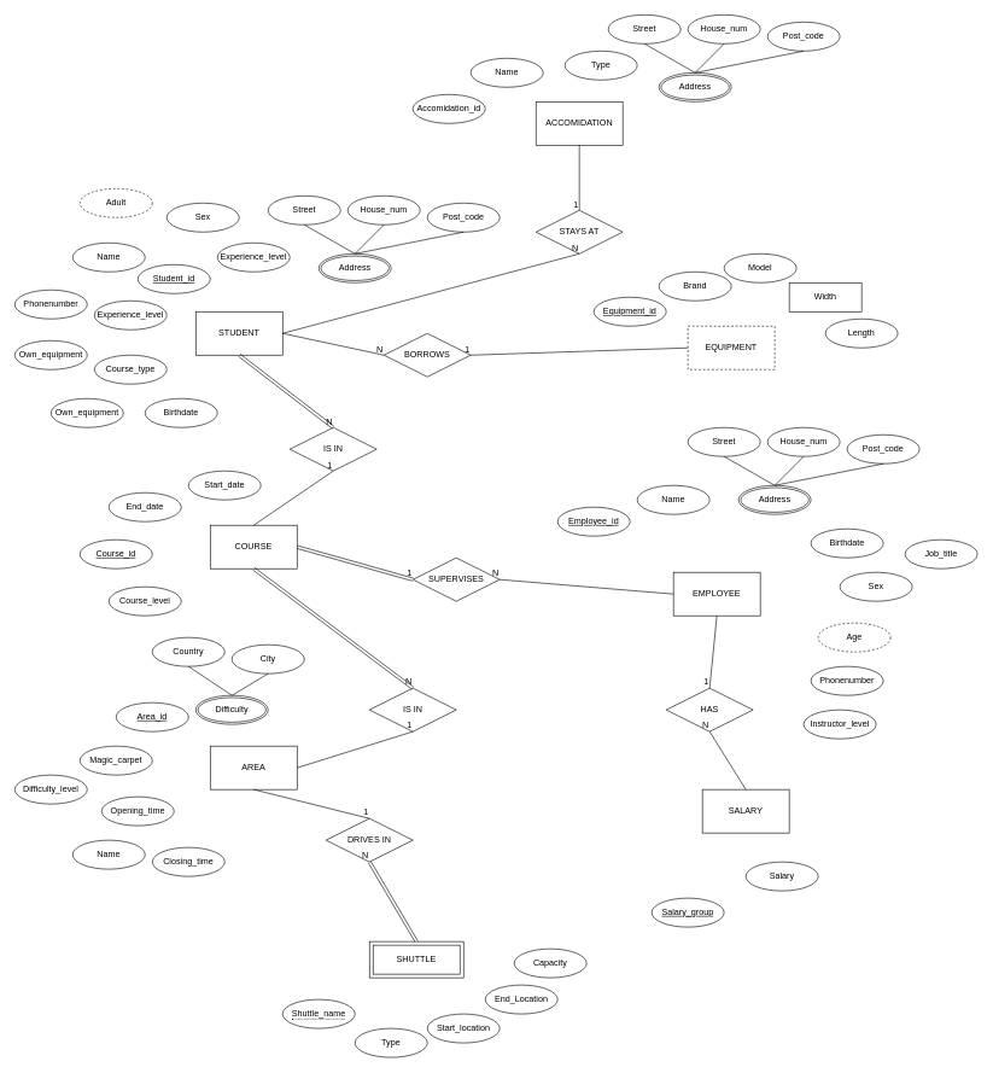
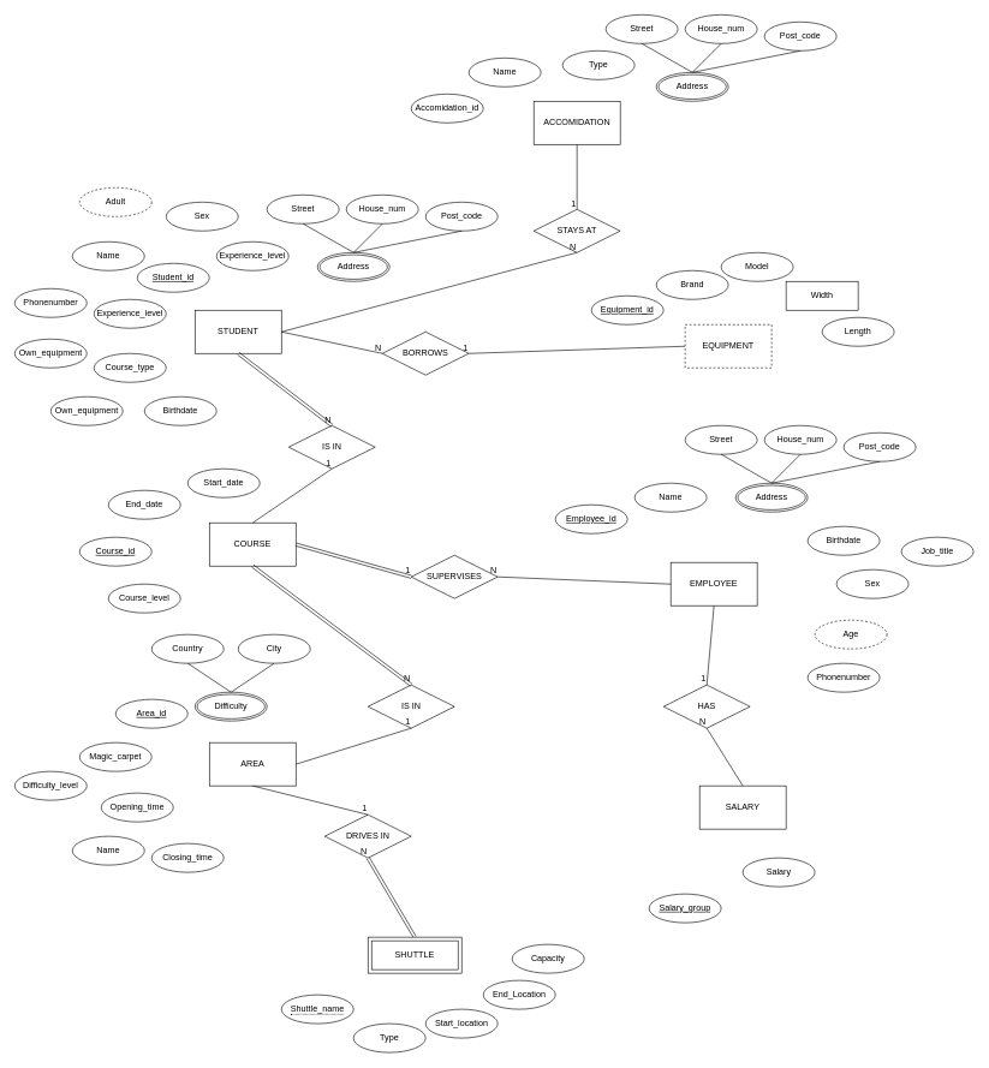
  <mxCell id="0" />
  <mxCell id="1" parent="0" />
  <mxCell id="2" value="STUDENT" style="rounded=0;whiteSpace=wrap;html=1;" vertex="1" parent="1"><mxGeometry x="270" y="430" width="120" height="60" as="geometry" /></mxCell>
  <mxCell id="3" value="EQUIPMENT" style="rounded=0;whiteSpace=wrap;html=1;dashed=1;" vertex="1" parent="1"><mxGeometry x="950" y="450" width="120" height="60" as="geometry" /></mxCell>
  <mxCell id="4" value="COURSE" style="rounded=0;whiteSpace=wrap;html=1;" vertex="1" parent="1"><mxGeometry x="290" y="725" width="120" height="60" as="geometry" /></mxCell>
  <mxCell id="5" value="AREA" style="rounded=0;whiteSpace=wrap;html=1;" vertex="1" parent="1"><mxGeometry x="290" y="1030" width="120" height="60" as="geometry" /></mxCell>
- <mxCell id="6" value="EMPLOYEE" style="rounded=0;whiteSpace=wrap;html=1;" vertex="1" parent="1"><mxGeometry x="930" y="790" width="120" height="60" as="geometry" /></mxCell>
+ <mxCell id="6" value="EMPLOYEE" style="rounded=0;whiteSpace=wrap;html=1;" vertex="1" parent="1"><mxGeometry x="930" y="780" width="120" height="60" as="geometry" /></mxCell>
  <mxCell id="7" value="ACCOMIDATION" style="rounded=0;whiteSpace=wrap;html=1;" vertex="1" parent="1"><mxGeometry x="740" y="140" width="120" height="60" as="geometry" /></mxCell>
  <mxCell id="8" value="Name" style="ellipse;whiteSpace=wrap;html=1;" vertex="1" parent="1"><mxGeometry x="100" y="335" width="100" height="40" as="geometry" /></mxCell>
  <mxCell id="9" value="Address" style="ellipse;shape=doubleEllipse;margin=3;whiteSpace=wrap;html=1;align=center;" vertex="1" parent="1"><mxGeometry x="440" y="350" width="100" height="40" as="geometry" /></mxCell>
  <mxCell id="10" value="Student_id" style="ellipse;whiteSpace=wrap;html=1;align=center;fontStyle=4;" vertex="1" parent="1"><mxGeometry x="190" y="365" width="100" height="40" as="geometry" /></mxCell>
  <mxCell id="11" value="Street" style="ellipse;whiteSpace=wrap;html=1;" vertex="1" parent="1"><mxGeometry x="370" y="270" width="100" height="40" as="geometry" /></mxCell>
  <mxCell id="12" value="House_num" style="ellipse;whiteSpace=wrap;html=1;" vertex="1" parent="1"><mxGeometry x="480" y="270" width="100" height="40" as="geometry" /></mxCell>
  <mxCell id="13" value="Post_code" style="ellipse;whiteSpace=wrap;html=1;" vertex="1" parent="1"><mxGeometry x="590" y="280" width="100" height="40" as="geometry" /></mxCell>
  <mxCell id="14" value="" style="endArrow=none;html=1;rounded=0;entryX=0.5;entryY=0;entryDx=0;entryDy=0;exitX=0.5;exitY=1;exitDx=0;exitDy=0;" edge="1" parent="1" source="12" target="9"><mxGeometry relative="1" as="geometry"><mxPoint x="530" y="390" as="sourcePoint" /><mxPoint x="690" y="390" as="targetPoint" /></mxGeometry></mxCell>
  <mxCell id="15" value="" style="endArrow=none;html=1;rounded=0;exitX=0.5;exitY=0;exitDx=0;exitDy=0;entryX=0.5;entryY=1;entryDx=0;entryDy=0;" edge="1" parent="1" source="9" target="11"><mxGeometry relative="1" as="geometry"><mxPoint x="530" y="390" as="sourcePoint" /><mxPoint x="690" y="390" as="targetPoint" /></mxGeometry></mxCell>
  <mxCell id="16" value="" style="endArrow=none;html=1;rounded=0;exitX=0.5;exitY=0;exitDx=0;exitDy=0;entryX=0.5;entryY=1;entryDx=0;entryDy=0;" edge="1" parent="1" source="9" target="13"><mxGeometry relative="1" as="geometry"><mxPoint x="530" y="390" as="sourcePoint" /><mxPoint x="690" y="390" as="targetPoint" /></mxGeometry></mxCell>
  <mxCell id="17" value="Birthdate" style="ellipse;whiteSpace=wrap;html=1;" vertex="1" parent="1"><mxGeometry x="200" y="550" width="100" height="40" as="geometry" /></mxCell>
  <mxCell id="18" value="Phonenumber" style="ellipse;whiteSpace=wrap;html=1;" vertex="1" parent="1"><mxGeometry x="20" y="400" width="100" height="40" as="geometry" /></mxCell>
  <mxCell id="19" value="Sex" style="ellipse;whiteSpace=wrap;html=1;" vertex="1" parent="1"><mxGeometry x="230" y="280" width="100" height="40" as="geometry" /></mxCell>
  <mxCell id="20" value="Experience_level" style="ellipse;whiteSpace=wrap;html=1;" vertex="1" parent="1"><mxGeometry x="300" y="335" width="100" height="40" as="geometry" /></mxCell>
  <mxCell id="21" value="Experience_level" style="ellipse;whiteSpace=wrap;html=1;" vertex="1" parent="1"><mxGeometry x="130" y="415" width="100" height="40" as="geometry" /></mxCell>
  <mxCell id="22" value="Own_equipment" style="ellipse;whiteSpace=wrap;html=1;" vertex="1" parent="1"><mxGeometry x="70" y="550" width="100" height="40" as="geometry" /></mxCell>
  <mxCell id="23" value="Course_type" style="ellipse;whiteSpace=wrap;html=1;" vertex="1" parent="1"><mxGeometry x="130" y="490" width="100" height="40" as="geometry" /></mxCell>
  <mxCell id="24" value="Own_equipment" style="ellipse;whiteSpace=wrap;html=1;" vertex="1" parent="1"><mxGeometry x="20" y="470" width="100" height="40" as="geometry" /></mxCell>
  <mxCell id="25" value="Adult" style="ellipse;whiteSpace=wrap;html=1;align=center;dashed=1;" vertex="1" parent="1"><mxGeometry x="110" y="260" width="100" height="40" as="geometry" /></mxCell>
  <mxCell id="26" value="Brand" style="ellipse;whiteSpace=wrap;html=1;align=center;" vertex="1" parent="1"><mxGeometry x="910" y="375" width="100" height="40" as="geometry" /></mxCell>
  <mxCell id="27" value="Equipment_id" style="ellipse;whiteSpace=wrap;html=1;align=center;fontStyle=4;" vertex="1" parent="1"><mxGeometry x="820" y="410" width="100" height="40" as="geometry" /></mxCell>
  <mxCell id="28" value="Width" style="whiteSpace=wrap;html=1;align=center;rounded=0;" vertex="1" parent="1"><mxGeometry x="1090" y="390" width="100" height="40" as="geometry" /></mxCell>
  <mxCell id="29" value="Length" style="ellipse;whiteSpace=wrap;html=1;align=center;" vertex="1" parent="1"><mxGeometry x="1140" y="440" width="100" height="40" as="geometry" /></mxCell>
  <mxCell id="30" value="Country" style="ellipse;whiteSpace=wrap;html=1;align=center;" vertex="1" parent="1"><mxGeometry x="210" y="880" width="100" height="40" as="geometry" /></mxCell>
  <mxCell id="31" value="Area_id" style="ellipse;whiteSpace=wrap;html=1;align=center;fontStyle=4;" vertex="1" parent="1"><mxGeometry x="160" y="970" width="100" height="40" as="geometry" /></mxCell>
  <mxCell id="32" value="Name" style="ellipse;whiteSpace=wrap;html=1;align=center;" vertex="1" parent="1"><mxGeometry x="100" y="1160" width="100" height="40" as="geometry" /></mxCell>
  <mxCell id="33" value="Difficulty_level" style="ellipse;whiteSpace=wrap;html=1;align=center;" vertex="1" parent="1"><mxGeometry x="20" y="1070" width="100" height="40" as="geometry" /></mxCell>
  <mxCell id="34" value="Opening_time" style="ellipse;whiteSpace=wrap;html=1;align=center;" vertex="1" parent="1"><mxGeometry x="140" y="1100" width="100" height="40" as="geometry" /></mxCell>
  <mxCell id="35" value="Closing_time" style="ellipse;whiteSpace=wrap;html=1;align=center;" vertex="1" parent="1"><mxGeometry x="210" y="1170" width="100" height="40" as="geometry" /></mxCell>
  <mxCell id="36" value="Magic_carpet" style="ellipse;whiteSpace=wrap;html=1;align=center;" vertex="1" parent="1"><mxGeometry x="110" y="1030" width="100" height="40" as="geometry" /></mxCell>
  <mxCell id="37" value="Difficulty" style="ellipse;shape=doubleEllipse;margin=3;whiteSpace=wrap;html=1;align=center;" vertex="1" parent="1"><mxGeometry x="270" y="960" width="100" height="40" as="geometry" /></mxCell>
- <mxCell id="38" value="City" style="ellipse;whiteSpace=wrap;html=1;align=center;" vertex="1" parent="1"><mxGeometry x="320" y="890" width="100" height="40" as="geometry" /></mxCell>
+ <mxCell id="38" value="City" style="ellipse;whiteSpace=wrap;html=1;align=center;" vertex="1" parent="1"><mxGeometry x="330" y="880" width="100" height="40" as="geometry" /></mxCell>
  <mxCell id="39" value="" style="endArrow=none;html=1;rounded=0;exitX=0.5;exitY=0;exitDx=0;exitDy=0;entryX=0.5;entryY=1;entryDx=0;entryDy=0;" edge="1" parent="1" source="37" target="30"><mxGeometry relative="1" as="geometry"><mxPoint x="450" y="840" as="sourcePoint" /><mxPoint x="610" y="840" as="targetPoint" /></mxGeometry></mxCell>
  <mxCell id="40" value="" style="endArrow=none;html=1;rounded=0;exitX=0.5;exitY=0;exitDx=0;exitDy=0;entryX=0.5;entryY=1;entryDx=0;entryDy=0;" edge="1" parent="1" source="37" target="38"><mxGeometry relative="1" as="geometry"><mxPoint x="450" y="840" as="sourcePoint" /><mxPoint x="610" y="840" as="targetPoint" /></mxGeometry></mxCell>
  <mxCell id="41" value="Start_location" style="ellipse;whiteSpace=wrap;html=1;align=center;" vertex="1" parent="1"><mxGeometry x="590" y="1400" width="100" height="40" as="geometry" /></mxCell>
  <mxCell id="42" value="End_Location" style="ellipse;whiteSpace=wrap;html=1;align=center;" vertex="1" parent="1"><mxGeometry x="670" y="1360" width="100" height="40" as="geometry" /></mxCell>
  <mxCell id="43" value="Capacity" style="ellipse;whiteSpace=wrap;html=1;align=center;" vertex="1" parent="1"><mxGeometry x="710" y="1310" width="100" height="40" as="geometry" /></mxCell>
  <mxCell id="44" value="Type" style="ellipse;whiteSpace=wrap;html=1;align=center;" vertex="1" parent="1"><mxGeometry x="490" y="1420" width="100" height="40" as="geometry" /></mxCell>
  <mxCell id="45" value="Employee_id" style="ellipse;whiteSpace=wrap;html=1;align=center;fontStyle=4;" vertex="1" parent="1"><mxGeometry x="770" y="700" width="100" height="40" as="geometry" /></mxCell>
  <mxCell id="46" value="Name" style="ellipse;whiteSpace=wrap;html=1;align=center;" vertex="1" parent="1"><mxGeometry x="880" y="670" width="100" height="40" as="geometry" /></mxCell>
  <mxCell id="47" value="Address" style="ellipse;shape=doubleEllipse;margin=3;whiteSpace=wrap;html=1;align=center;" vertex="1" parent="1"><mxGeometry x="1020" y="670" width="100" height="40" as="geometry" /></mxCell>
  <mxCell id="48" value="Street" style="ellipse;whiteSpace=wrap;html=1;" vertex="1" parent="1"><mxGeometry x="950" y="590" width="100" height="40" as="geometry" /></mxCell>
  <mxCell id="49" value="House_num" style="ellipse;whiteSpace=wrap;html=1;" vertex="1" parent="1"><mxGeometry x="1060" y="590" width="100" height="40" as="geometry" /></mxCell>
  <mxCell id="50" value="Post_code" style="ellipse;whiteSpace=wrap;html=1;" vertex="1" parent="1"><mxGeometry x="1170" y="600" width="100" height="40" as="geometry" /></mxCell>
  <mxCell id="51" value="" style="endArrow=none;html=1;rounded=0;entryX=0.5;entryY=0;entryDx=0;entryDy=0;exitX=0.5;exitY=1;exitDx=0;exitDy=0;" edge="1" parent="1" source="49" target="47"><mxGeometry relative="1" as="geometry"><mxPoint x="1110" y="710" as="sourcePoint" /><mxPoint x="1270" y="710" as="targetPoint" /></mxGeometry></mxCell>
  <mxCell id="52" value="" style="endArrow=none;html=1;rounded=0;exitX=0.5;exitY=0;exitDx=0;exitDy=0;entryX=0.5;entryY=1;entryDx=0;entryDy=0;" edge="1" parent="1" source="47" target="48"><mxGeometry relative="1" as="geometry"><mxPoint x="1110" y="710" as="sourcePoint" /><mxPoint x="1270" y="710" as="targetPoint" /></mxGeometry></mxCell>
  <mxCell id="53" value="" style="endArrow=none;html=1;rounded=0;exitX=0.5;exitY=0;exitDx=0;exitDy=0;entryX=0.5;entryY=1;entryDx=0;entryDy=0;" edge="1" parent="1" source="47" target="50"><mxGeometry relative="1" as="geometry"><mxPoint x="1110" y="710" as="sourcePoint" /><mxPoint x="1270" y="710" as="targetPoint" /></mxGeometry></mxCell>
  <mxCell id="54" value="Birthdate" style="ellipse;whiteSpace=wrap;html=1;" vertex="1" parent="1"><mxGeometry x="1120" y="730" width="100" height="40" as="geometry" /></mxCell>
  <mxCell id="55" value="Phonenumber" style="ellipse;whiteSpace=wrap;html=1;" vertex="1" parent="1"><mxGeometry x="1120" y="920" width="100" height="40" as="geometry" /></mxCell>
  <mxCell id="56" value="Job_title" style="ellipse;whiteSpace=wrap;html=1;" vertex="1" parent="1"><mxGeometry x="1250" y="745" width="100" height="40" as="geometry" /></mxCell>
  <mxCell id="57" value="Sex" style="ellipse;whiteSpace=wrap;html=1;" vertex="1" parent="1"><mxGeometry x="1160" y="790" width="100" height="40" as="geometry" /></mxCell>
  <mxCell id="58" value="Age" style="ellipse;whiteSpace=wrap;html=1;align=center;dashed=1;" vertex="1" parent="1"><mxGeometry x="1130" y="860" width="100" height="40" as="geometry" /></mxCell>
  <mxCell id="59" value="SALARY" style="rounded=0;whiteSpace=wrap;html=1;" vertex="1" parent="1"><mxGeometry x="970" y="1090" width="120" height="60" as="geometry" /></mxCell>
- <mxCell id="60" value="Instructor_level" style="ellipse;whiteSpace=wrap;html=1;" vertex="1" parent="1"><mxGeometry x="1110" y="980" width="100" height="40" as="geometry" /></mxCell>
  <mxCell id="61" value="Salary_group" style="ellipse;whiteSpace=wrap;html=1;align=center;fontStyle=4;" vertex="1" parent="1"><mxGeometry x="900" y="1240" width="100" height="40" as="geometry" /></mxCell>
  <mxCell id="62" value="Salary" style="ellipse;whiteSpace=wrap;html=1;" vertex="1" parent="1"><mxGeometry x="1030" y="1190" width="100" height="40" as="geometry" /></mxCell>
  <mxCell id="63" value="Course_id" style="ellipse;whiteSpace=wrap;html=1;align=center;fontStyle=4;" vertex="1" parent="1"><mxGeometry x="110" y="745" width="100" height="40" as="geometry" /></mxCell>
  <mxCell id="64" value="Course_level" style="ellipse;whiteSpace=wrap;html=1;" vertex="1" parent="1"><mxGeometry x="150" y="810" width="100" height="40" as="geometry" /></mxCell>
  <mxCell id="65" value="Start_date" style="ellipse;whiteSpace=wrap;html=1;" vertex="1" parent="1"><mxGeometry x="260" y="650" width="100" height="40" as="geometry" /></mxCell>
  <mxCell id="66" value="End_date" style="ellipse;whiteSpace=wrap;html=1;" vertex="1" parent="1"><mxGeometry x="150" y="680" width="100" height="40" as="geometry" /></mxCell>
  <mxCell id="67" value="Accomidation_id" style="ellipse;whiteSpace=wrap;html=1;" vertex="1" parent="1"><mxGeometry x="570" y="130" width="100" height="40" as="geometry" /></mxCell>
  <mxCell id="68" value="Address" style="ellipse;shape=doubleEllipse;margin=3;whiteSpace=wrap;html=1;align=center;" vertex="1" parent="1"><mxGeometry x="910" y="100" width="100" height="40" as="geometry" /></mxCell>
  <mxCell id="69" value="Street" style="ellipse;whiteSpace=wrap;html=1;" vertex="1" parent="1"><mxGeometry x="840" y="20" width="100" height="40" as="geometry" /></mxCell>
  <mxCell id="70" value="House_num" style="ellipse;whiteSpace=wrap;html=1;" vertex="1" parent="1"><mxGeometry x="950" y="20" width="100" height="40" as="geometry" /></mxCell>
  <mxCell id="71" value="Post_code" style="ellipse;whiteSpace=wrap;html=1;" vertex="1" parent="1"><mxGeometry x="1060" y="30" width="100" height="40" as="geometry" /></mxCell>
  <mxCell id="72" value="" style="endArrow=none;html=1;rounded=0;entryX=0.5;entryY=0;entryDx=0;entryDy=0;exitX=0.5;exitY=1;exitDx=0;exitDy=0;" edge="1" parent="1" source="70" target="68"><mxGeometry relative="1" as="geometry"><mxPoint x="1000" y="140" as="sourcePoint" /><mxPoint x="1160" y="140" as="targetPoint" /></mxGeometry></mxCell>
  <mxCell id="73" value="" style="endArrow=none;html=1;rounded=0;exitX=0.5;exitY=0;exitDx=0;exitDy=0;entryX=0.5;entryY=1;entryDx=0;entryDy=0;" edge="1" parent="1" source="68" target="69"><mxGeometry relative="1" as="geometry"><mxPoint x="1000" y="140" as="sourcePoint" /><mxPoint x="1160" y="140" as="targetPoint" /></mxGeometry></mxCell>
  <mxCell id="74" value="" style="endArrow=none;html=1;rounded=0;exitX=0.5;exitY=0;exitDx=0;exitDy=0;entryX=0.5;entryY=1;entryDx=0;entryDy=0;" edge="1" parent="1" source="68" target="71"><mxGeometry relative="1" as="geometry"><mxPoint x="1000" y="140" as="sourcePoint" /><mxPoint x="1160" y="140" as="targetPoint" /></mxGeometry></mxCell>
  <mxCell id="75" value="Type" style="ellipse;whiteSpace=wrap;html=1;" vertex="1" parent="1"><mxGeometry x="780" y="70" width="100" height="40" as="geometry" /></mxCell>
  <mxCell id="76" value="Name" style="ellipse;whiteSpace=wrap;html=1;" vertex="1" parent="1"><mxGeometry x="650" y="80" width="100" height="40" as="geometry" /></mxCell>
  <mxCell id="77" value="BORROWS" style="shape=rhombus;perimeter=rhombusPerimeter;whiteSpace=wrap;html=1;align=center;" vertex="1" parent="1"><mxGeometry x="530" y="460" width="120" height="60" as="geometry" /></mxCell>
  <mxCell id="78" value="IS IN" style="shape=rhombus;perimeter=rhombusPerimeter;whiteSpace=wrap;html=1;align=center;" vertex="1" parent="1"><mxGeometry x="400" y="590" width="120" height="60" as="geometry" /></mxCell>
  <mxCell id="79" value="" style="endArrow=none;html=1;rounded=0;exitX=1;exitY=0.5;exitDx=0;exitDy=0;entryX=0;entryY=0.5;entryDx=0;entryDy=0;" edge="1" parent="1" source="2" target="77"><mxGeometry relative="1" as="geometry"><mxPoint x="580" y="790" as="sourcePoint" /><mxPoint x="740" y="790" as="targetPoint" /></mxGeometry></mxCell>
  <mxCell id="80" value="N" style="resizable=0;html=1;whiteSpace=wrap;align=right;verticalAlign=bottom;" connectable="0" vertex="1" parent="79"><mxGeometry x="1" relative="1" as="geometry" /></mxCell>
  <mxCell id="81" value="" style="shape=link;html=1;rounded=0;exitX=0.5;exitY=1;exitDx=0;exitDy=0;entryX=0.5;entryY=0;entryDx=0;entryDy=0;" edge="1" parent="1" source="2" target="78"><mxGeometry relative="1" as="geometry"><mxPoint x="580" y="790" as="sourcePoint" /><mxPoint x="740" y="790" as="targetPoint" /></mxGeometry></mxCell>
  <mxCell id="82" value="N" style="resizable=0;html=1;whiteSpace=wrap;align=right;verticalAlign=bottom;" connectable="0" vertex="1" parent="81"><mxGeometry x="1" relative="1" as="geometry" /></mxCell>
  <mxCell id="83" value="" style="endArrow=none;html=1;rounded=0;exitX=0.5;exitY=0;exitDx=0;exitDy=0;entryX=0.5;entryY=1;entryDx=0;entryDy=0;" edge="1" parent="1" source="4" target="78"><mxGeometry relative="1" as="geometry"><mxPoint x="580" y="790" as="sourcePoint" /><mxPoint x="740" y="790" as="targetPoint" /></mxGeometry></mxCell>
  <mxCell id="84" value="1" style="resizable=0;html=1;whiteSpace=wrap;align=right;verticalAlign=bottom;" connectable="0" vertex="1" parent="83"><mxGeometry x="1" relative="1" as="geometry" /></mxCell>
  <mxCell id="85" value="SUPERVISES" style="shape=rhombus;perimeter=rhombusPerimeter;whiteSpace=wrap;html=1;align=center;" vertex="1" parent="1"><mxGeometry x="570" y="770" width="120" height="60" as="geometry" /></mxCell>
  <mxCell id="86" value="" style="endArrow=none;html=1;rounded=0;entryX=1;entryY=0.5;entryDx=0;entryDy=0;exitX=0;exitY=0.5;exitDx=0;exitDy=0;" edge="1" parent="1" source="6" target="85"><mxGeometry relative="1" as="geometry"><mxPoint x="570" y="780" as="sourcePoint" /><mxPoint x="730" y="780" as="targetPoint" /></mxGeometry></mxCell>
  <mxCell id="87" value="N" style="resizable=0;html=1;whiteSpace=wrap;align=right;verticalAlign=bottom;" connectable="0" vertex="1" parent="86"><mxGeometry x="1" relative="1" as="geometry" /></mxCell>
  <mxCell id="88" value="" style="shape=link;html=1;rounded=0;exitX=1;exitY=0.5;exitDx=0;exitDy=0;entryX=0;entryY=0.5;entryDx=0;entryDy=0;" edge="1" parent="1" source="4" target="85"><mxGeometry relative="1" as="geometry"><mxPoint x="570" y="780" as="sourcePoint" /><mxPoint x="730" y="780" as="targetPoint" /></mxGeometry></mxCell>
  <mxCell id="89" value="1" style="resizable=0;html=1;whiteSpace=wrap;align=right;verticalAlign=bottom;" connectable="0" vertex="1" parent="88"><mxGeometry x="1" relative="1" as="geometry" /></mxCell>
  <mxCell id="90" value="Model" style="ellipse;whiteSpace=wrap;html=1;align=center;" vertex="1" parent="1"><mxGeometry x="1000" y="350" width="100" height="40" as="geometry" /></mxCell>
  <mxCell id="91" value="" style="endArrow=none;html=1;rounded=0;entryX=1;entryY=0.5;entryDx=0;entryDy=0;exitX=0;exitY=0.5;exitDx=0;exitDy=0;" edge="1" parent="1" source="3" target="77"><mxGeometry relative="1" as="geometry"><mxPoint x="570" y="460" as="sourcePoint" /><mxPoint x="730" y="460" as="targetPoint" /></mxGeometry></mxCell>
  <mxCell id="92" value="1" style="resizable=0;html=1;whiteSpace=wrap;align=right;verticalAlign=bottom;" connectable="0" vertex="1" parent="91"><mxGeometry x="1" relative="1" as="geometry" /></mxCell>
  <mxCell id="93" value="HAS" style="shape=rhombus;perimeter=rhombusPerimeter;whiteSpace=wrap;html=1;align=center;" vertex="1" parent="1"><mxGeometry x="920" y="950" width="120" height="60" as="geometry" /></mxCell>
  <mxCell id="94" value="" style="endArrow=none;html=1;rounded=0;entryX=0.5;entryY=0;entryDx=0;entryDy=0;exitX=0.5;exitY=1;exitDx=0;exitDy=0;" edge="1" parent="1" source="6" target="93"><mxGeometry relative="1" as="geometry"><mxPoint y="990" as="sourcePoint" x="800" /><mxPoint x="960" y="990" as="targetPoint" /></mxGeometry></mxCell>
  <mxCell id="95" value="1" style="resizable=0;html=1;whiteSpace=wrap;align=right;verticalAlign=bottom;" connectable="0" vertex="1" parent="94"><mxGeometry x="1" relative="1" as="geometry" /></mxCell>
  <mxCell id="96" value="" style="endArrow=none;html=1;rounded=0;entryX=0.5;entryY=1;entryDx=0;entryDy=0;exitX=0.5;exitY=0;exitDx=0;exitDy=0;" edge="1" parent="1" source="59" target="93"><mxGeometry relative="1" as="geometry"><mxPoint y="990" as="sourcePoint" x="800" /><mxPoint x="960" y="990" as="targetPoint" /></mxGeometry></mxCell>
  <mxCell id="97" value="N" style="resizable=0;html=1;whiteSpace=wrap;align=right;verticalAlign=bottom;" connectable="0" vertex="1" parent="96"><mxGeometry x="1" relative="1" as="geometry" /></mxCell>
  <mxCell id="98" value="STAYS AT" style="shape=rhombus;perimeter=rhombusPerimeter;whiteSpace=wrap;html=1;align=center;" vertex="1" parent="1"><mxGeometry x="740" y="290" width="120" height="60" as="geometry" /></mxCell>
  <mxCell id="99" value="" style="endArrow=none;html=1;rounded=0;exitX=1;exitY=0.5;exitDx=0;exitDy=0;entryX=0.5;entryY=1;entryDx=0;entryDy=0;" edge="1" parent="1" source="2" target="98"><mxGeometry relative="1" as="geometry"><mxPoint x="790" y="390" as="sourcePoint" /><mxPoint x="900" y="320" as="targetPoint" /></mxGeometry></mxCell>
  <mxCell id="100" value="N" style="resizable=0;html=1;whiteSpace=wrap;align=right;verticalAlign=bottom;" connectable="0" vertex="1" parent="99"><mxGeometry x="1" relative="1" as="geometry" /></mxCell>
  <mxCell id="101" value="" style="endArrow=none;html=1;rounded=0;entryX=0.5;entryY=0;entryDx=0;entryDy=0;exitX=0.5;exitY=1;exitDx=0;exitDy=0;" edge="1" parent="1" source="7" target="98"><mxGeometry relative="1" as="geometry"><mxPoint x="790" y="390" as="sourcePoint" /><mxPoint x="950" y="390" as="targetPoint" /></mxGeometry></mxCell>
  <mxCell id="102" value="1" style="resizable=0;html=1;whiteSpace=wrap;align=right;verticalAlign=bottom;" connectable="0" vertex="1" parent="101"><mxGeometry x="1" relative="1" as="geometry" /></mxCell>
  <mxCell id="103" value="IS IN" style="shape=rhombus;perimeter=rhombusPerimeter;whiteSpace=wrap;html=1;align=center;" vertex="1" parent="1"><mxGeometry x="510" y="950" width="120" height="60" as="geometry" /></mxCell>
  <mxCell id="104" value="" style="endArrow=none;html=1;rounded=0;exitX=1;exitY=0.5;exitDx=0;exitDy=0;entryX=0.5;entryY=1;entryDx=0;entryDy=0;" edge="1" parent="1" source="5" target="103"><mxGeometry relative="1" as="geometry"><mxPoint x="550" y="1200" as="sourcePoint" /><mxPoint x="710" y="1200" as="targetPoint" /></mxGeometry></mxCell>
  <mxCell id="105" value="1" style="resizable=0;html=1;whiteSpace=wrap;align=right;verticalAlign=bottom;" connectable="0" vertex="1" parent="104"><mxGeometry x="1" relative="1" as="geometry" /></mxCell>
  <mxCell id="106" value="DRIVES IN" style="shape=rhombus;perimeter=rhombusPerimeter;whiteSpace=wrap;html=1;align=center;" vertex="1" parent="1"><mxGeometry x="450" y="1130" width="120" height="60" as="geometry" /></mxCell>
  <mxCell id="107" value="" style="endArrow=none;html=1;rounded=0;exitX=0.5;exitY=1;exitDx=0;exitDy=0;entryX=0.5;entryY=0;entryDx=0;entryDy=0;" edge="1" parent="1" source="5" target="106"><mxGeometry relative="1" as="geometry"><mxPoint x="550" y="1200" as="sourcePoint" /><mxPoint x="710" y="1200" as="targetPoint" /></mxGeometry></mxCell>
  <mxCell id="108" value="1" style="resizable=0;html=1;whiteSpace=wrap;align=right;verticalAlign=bottom;" connectable="0" vertex="1" parent="107"><mxGeometry x="1" relative="1" as="geometry" /></mxCell>
  <mxCell id="109" value="" style="shape=link;html=1;rounded=0;exitX=0.5;exitY=0;exitDx=0;exitDy=0;entryX=0.5;entryY=1;entryDx=0;entryDy=0;" edge="1" parent="1" source="113" target="106"><mxGeometry relative="1" as="geometry"><mxPoint x="560" y="1290" as="sourcePoint" /><mxPoint x="680" y="1240" as="targetPoint" /></mxGeometry></mxCell>
  <mxCell id="110" value="N" style="resizable=0;html=1;whiteSpace=wrap;align=right;verticalAlign=bottom;" connectable="0" vertex="1" parent="109"><mxGeometry x="1" relative="1" as="geometry" /></mxCell>
  <mxCell id="111" value="" style="shape=link;html=1;rounded=0;exitX=0.5;exitY=1;exitDx=0;exitDy=0;entryX=0.5;entryY=0;entryDx=0;entryDy=0;" edge="1" parent="1" source="4" target="103"><mxGeometry relative="1" as="geometry"><mxPoint x="550" y="900" as="sourcePoint" /><mxPoint x="710" y="900" as="targetPoint" /></mxGeometry></mxCell>
  <mxCell id="112" value="N" style="resizable=0;html=1;whiteSpace=wrap;align=right;verticalAlign=bottom;" connectable="0" vertex="1" parent="111"><mxGeometry x="1" relative="1" as="geometry" /></mxCell>
  <mxCell id="113" value="SHUTTLE" style="shape=ext;margin=3;double=1;whiteSpace=wrap;html=1;align=center;" vertex="1" parent="1"><mxGeometry x="510" y="1300" width="130" height="50" as="geometry" /></mxCell>
  <mxCell id="114" value="&lt;span style=&quot;border-bottom: 1px dotted&quot;&gt;Shuttle_name&lt;/span&gt;" style="ellipse;whiteSpace=wrap;html=1;align=center;" vertex="1" parent="1"><mxGeometry x="390" y="1380" width="100" height="40" as="geometry" /></mxCell>
